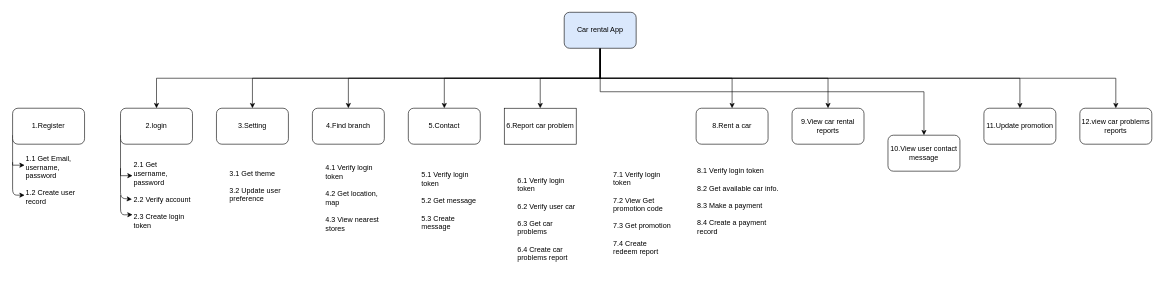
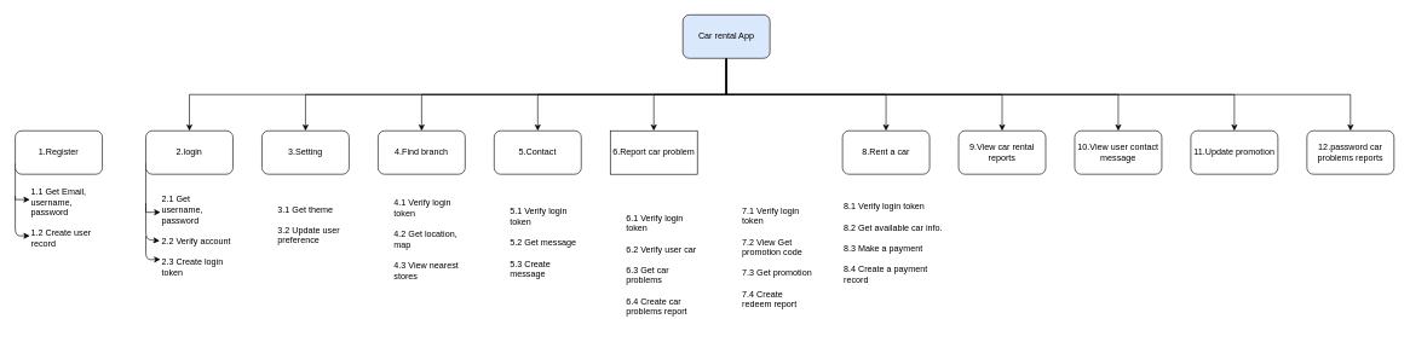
  <mxCell id="0" />
  <mxCell id="1" parent="0" />
  <mxCell id="2" style="edgeStyle=orthogonalEdgeStyle;rounded=0;orthogonalLoop=1;jettySize=auto;html=1;exitX=0.5;exitY=1;exitDx=0;exitDy=0;" edge="1" parent="1" source="12" target="21"><mxGeometry relative="1" as="geometry" /></mxCell>
  <mxCell id="3" style="edgeStyle=orthogonalEdgeStyle;rounded=0;orthogonalLoop=1;jettySize=auto;html=1;exitX=0.5;exitY=1;exitDx=0;exitDy=0;entryX=0.5;entryY=0;entryDx=0;entryDy=0;" edge="1" parent="1" source="12" target="20"><mxGeometry relative="1" as="geometry" /></mxCell>
  <mxCell id="4" style="edgeStyle=orthogonalEdgeStyle;rounded=0;orthogonalLoop=1;jettySize=auto;html=1;exitX=0.5;exitY=1;exitDx=0;exitDy=0;" edge="1" parent="1" source="12" target="19"><mxGeometry relative="1" as="geometry" /></mxCell>
  <mxCell id="5" style="edgeStyle=orthogonalEdgeStyle;rounded=0;orthogonalLoop=1;jettySize=auto;html=1;exitX=0.5;exitY=1;exitDx=0;exitDy=0;" edge="1" parent="1" source="12" target="22"><mxGeometry relative="1" as="geometry" /></mxCell>
  <mxCell id="6" style="edgeStyle=orthogonalEdgeStyle;rounded=0;orthogonalLoop=1;jettySize=auto;html=1;exitX=0.5;exitY=1;exitDx=0;exitDy=0;" edge="1" parent="1" source="12" target="18"><mxGeometry relative="1" as="geometry" /></mxCell>
  <mxCell id="7" style="edgeStyle=orthogonalEdgeStyle;rounded=0;orthogonalLoop=1;jettySize=auto;html=1;exitX=0.5;exitY=1;exitDx=0;exitDy=0;" edge="1" parent="1" source="12" target="17"><mxGeometry relative="1" as="geometry" /></mxCell>
  <mxCell id="8" style="edgeStyle=orthogonalEdgeStyle;rounded=0;orthogonalLoop=1;jettySize=auto;html=1;exitX=0.5;exitY=1;exitDx=0;exitDy=0;" edge="1" parent="1" source="12" target="16"><mxGeometry relative="1" as="geometry" /></mxCell>
  <mxCell id="9" style="edgeStyle=orthogonalEdgeStyle;rounded=0;orthogonalLoop=1;jettySize=auto;html=1;exitX=0.5;exitY=1;exitDx=0;exitDy=0;" edge="1" parent="1" source="12" target="23"><mxGeometry relative="1" as="geometry" /></mxCell>
  <mxCell id="10" style="edgeStyle=orthogonalEdgeStyle;rounded=0;orthogonalLoop=1;jettySize=auto;html=1;exitX=0.5;exitY=1;exitDx=0;exitDy=0;" edge="1" parent="1" source="12" target="24"><mxGeometry relative="1" as="geometry" /></mxCell>
  <mxCell id="11" style="edgeStyle=orthogonalEdgeStyle;rounded=0;orthogonalLoop=1;jettySize=auto;html=1;exitX=0.5;exitY=1;exitDx=0;exitDy=0;" edge="1" parent="1" source="12" target="25"><mxGeometry relative="1" as="geometry" /></mxCell>
  <mxCell id="12" value="Car rental App" style="rounded=1;whiteSpace=wrap;html=1;fillColor=#dae8fc;" vertex="1" parent="1"><mxGeometry x="940" y="20" width="120" height="60" as="geometry" /></mxCell>
  <mxCell id="13" style="edgeStyle=orthogonalEdgeStyle;rounded=0;orthogonalLoop=1;jettySize=auto;html=1;exitX=0;exitY=0.75;exitDx=0;exitDy=0;entryX=0;entryY=0.25;entryDx=0;entryDy=0;" edge="1" parent="1" source="14" target="26"><mxGeometry relative="1" as="geometry"><Array as="points"><mxPoint x="20" y="275" /></Array></mxGeometry></mxCell>
  <mxCell id="14" value="1.Register" style="rounded=1;whiteSpace=wrap;html=1;" vertex="1" parent="1"><mxGeometry x="20" y="180" width="120" height="60" as="geometry" /></mxCell>
  <mxCell id="15" style="edgeStyle=orthogonalEdgeStyle;rounded=0;orthogonalLoop=1;jettySize=auto;html=1;exitX=0;exitY=0.75;exitDx=0;exitDy=0;entryX=0;entryY=0.25;entryDx=0;entryDy=0;" edge="1" parent="1" source="16" target="27"><mxGeometry relative="1" as="geometry"><Array as="points"><mxPoint x="200" y="293" /></Array></mxGeometry></mxCell>
  <mxCell id="16" value="2.login" style="rounded=1;whiteSpace=wrap;html=1;" vertex="1" parent="1"><mxGeometry x="200" y="180" width="120" height="60" as="geometry" /></mxCell>
  <mxCell id="17" value="3.Setting" style="rounded=1;whiteSpace=wrap;html=1;" vertex="1" parent="1"><mxGeometry x="360" y="180" width="120" height="60" as="geometry" /></mxCell>
  <mxCell id="18" value="4.Find branch" style="rounded=1;whiteSpace=wrap;html=1;" vertex="1" parent="1"><mxGeometry x="520" y="180" width="120" height="60" as="geometry" /></mxCell>
  <mxCell id="19" value="5.Contact" style="rounded=1;whiteSpace=wrap;html=1;" vertex="1" parent="1"><mxGeometry x="680" y="180" width="120" height="60" as="geometry" /></mxCell>
  <mxCell id="20" value="6.Report car problem" style="whiteSpace=wrap;html=1;rounded=0;" vertex="1" parent="1"><mxGeometry x="840" y="180" width="120" height="60" as="geometry" /></mxCell>
  <mxCell id="21" value="8.Rent a car" style="rounded=1;whiteSpace=wrap;html=1;" vertex="1" parent="1"><mxGeometry x="1160" y="180" width="120" height="60" as="geometry" /></mxCell>
  <mxCell id="22" value="9.View car rental reports" style="rounded=1;whiteSpace=wrap;html=1;" vertex="1" parent="1"><mxGeometry x="1320" y="180" width="120" height="60" as="geometry" /></mxCell>
- <mxCell id="23" value="10.View user contact message" style="rounded=1;whiteSpace=wrap;html=1;" vertex="1" parent="1"><mxGeometry x="1480" y="225" width="120" height="60" as="geometry" /></mxCell>
+ <mxCell id="23" value="10.View user contact message" style="rounded=1;whiteSpace=wrap;html=1;" vertex="1" parent="1"><mxGeometry x="1480" y="180" width="120" height="60" as="geometry" /></mxCell>
  <mxCell id="24" value="11.Update promotion" style="rounded=1;whiteSpace=wrap;html=1;" vertex="1" parent="1"><mxGeometry x="1640" y="180" width="120" height="60" as="geometry" /></mxCell>
- <mxCell id="25" value="12.view car problems reports" style="rounded=1;whiteSpace=wrap;html=1;" vertex="1" parent="1"><mxGeometry x="1800" y="180" width="120" height="60" as="geometry" /></mxCell>
+ <mxCell id="25" value="12.password car problems reports" style="rounded=1;whiteSpace=wrap;html=1;" vertex="1" parent="1"><mxGeometry x="1800" y="180" width="120" height="60" as="geometry" /></mxCell>
  <mxCell id="26" value="&lt;div&gt;1.1 Get Email, username, password&lt;/div&gt;&lt;div&gt;&lt;br&gt;&lt;/div&gt;&lt;div&gt;1.2 Create user record&lt;/div&gt;" style="text;strokeColor=none;fillColor=none;html=1;whiteSpace=wrap;verticalAlign=middle;overflow=hidden;" vertex="1" parent="1"><mxGeometry x="40" y="250" width="110" height="100" as="geometry" /></mxCell>
  <mxCell id="27" value="&lt;div&gt;2.1 Get username, password&lt;/div&gt;&lt;div&gt;&lt;br&gt;&lt;/div&gt;&lt;div&gt;2.2 Verify accoun&lt;span&gt;t&lt;/span&gt;&lt;/div&gt;&lt;div&gt;&lt;span&gt;&lt;br&gt;&lt;/span&gt;&lt;/div&gt;&lt;div&gt;2.3 Create login token&lt;/div&gt;" style="text;strokeColor=none;fillColor=none;html=1;whiteSpace=wrap;verticalAlign=middle;overflow=hidden;" vertex="1" parent="1"><mxGeometry x="220" y="260" width="100" height="130" as="geometry" /></mxCell>
  <mxCell id="28" value="3.1 Get theme&lt;br&gt;&lt;br&gt;3.2 Update user preference" style="text;strokeColor=none;fillColor=none;html=1;whiteSpace=wrap;verticalAlign=middle;overflow=hidden;" vertex="1" parent="1"><mxGeometry x="380" y="270" width="100" height="80" as="geometry" /></mxCell>
  <mxCell id="29" value="4.1 Verify login token&lt;br&gt;&lt;br&gt;4.2 Get location, map&lt;br&gt;&lt;br&gt;4.3 View nearest stores" style="text;strokeColor=none;fillColor=none;html=1;whiteSpace=wrap;verticalAlign=middle;overflow=hidden;" vertex="1" parent="1"><mxGeometry x="540" y="270" width="100" height="120" as="geometry" /></mxCell>
  <mxCell id="30" value="5.1 Verify login token&lt;br&gt;&lt;br&gt;5.2 Get message&lt;br&gt;&lt;br&gt;5.3 Create message" style="text;strokeColor=none;fillColor=none;html=1;whiteSpace=wrap;verticalAlign=middle;overflow=hidden;" vertex="1" parent="1"><mxGeometry x="700" y="280" width="100" height="110" as="geometry" /></mxCell>
  <mxCell id="31" value="&lt;div&gt;6.1 Verify login token&lt;/div&gt;&lt;div&gt;&lt;br&gt;&lt;/div&gt;&lt;div&gt;6.2 Verify user car&lt;/div&gt;&lt;div&gt;&lt;br&gt;&lt;/div&gt;&lt;div&gt;6.3 Get car problems&lt;/div&gt;&lt;div&gt;&lt;br&gt;&lt;/div&gt;&lt;div&gt;6.4 Create car problems report&lt;/div&gt;" style="text;strokeColor=none;fillColor=none;html=1;whiteSpace=wrap;verticalAlign=middle;overflow=hidden;" vertex="1" parent="1"><mxGeometry x="860" y="280" width="100" height="170" as="geometry" /></mxCell>
  <mxCell id="32" value="&lt;div&gt;7.1 Verify login token&lt;/div&gt;&lt;div&gt;&lt;br&gt;&lt;/div&gt;&lt;div&gt;7.2 View Get promotion code&amp;nbsp;&lt;/div&gt;&lt;div&gt;&lt;br&gt;&lt;/div&gt;&lt;div&gt;7.3 Get promotion&lt;/div&gt;&lt;div&gt;&lt;br&gt;&lt;/div&gt;&lt;div&gt;7.4 Create redeem report&lt;/div&gt;" style="text;strokeColor=none;fillColor=none;html=1;whiteSpace=wrap;verticalAlign=middle;overflow=hidden;" vertex="1" parent="1"><mxGeometry x="1020" y="280" width="100" height="150" as="geometry" /></mxCell>
  <mxCell id="33" value="8.1 Verify login token&lt;br&gt;&lt;br&gt;8.2 Get available car info.&lt;br&gt;&lt;br&gt;8.3 Make a payment&lt;br&gt;&lt;br&gt;8.4 Create a payment record" style="text;html=1;strokeColor=none;fillColor=none;align=left;verticalAlign=middle;whiteSpace=wrap;rounded=0;" vertex="1" parent="1"><mxGeometry x="1160" y="280" width="140" height="110" as="geometry" /></mxCell>
  <mxCell id="34" value="" style="endArrow=classic;html=1;" edge="1" parent="1"><mxGeometry width="50" height="50" relative="1" as="geometry"><mxPoint x="20" y="270" as="sourcePoint" /><mxPoint x="40" y="325" as="targetPoint" /><Array as="points"><mxPoint x="20" y="325" /></Array></mxGeometry></mxCell>
  <mxCell id="35" value="" style="endArrow=classic;html=1;entryX=-0.01;entryY=0.554;entryDx=0;entryDy=0;entryPerimeter=0;" edge="1" parent="1" target="27"><mxGeometry width="50" height="50" relative="1" as="geometry"><mxPoint x="200" y="280" as="sourcePoint" /><mxPoint x="210" y="330" as="targetPoint" /><Array as="points"><mxPoint x="200" y="330" /></Array></mxGeometry></mxCell>
  <mxCell id="36" value="" style="endArrow=classic;html=1;entryX=0;entryY=0.75;entryDx=0;entryDy=0;" edge="1" parent="1" target="27"><mxGeometry width="50" height="50" relative="1" as="geometry"><mxPoint x="200" y="325" as="sourcePoint" /><mxPoint x="190" y="410" as="targetPoint" /><Array as="points"><mxPoint x="200" y="358" /></Array></mxGeometry></mxCell>
